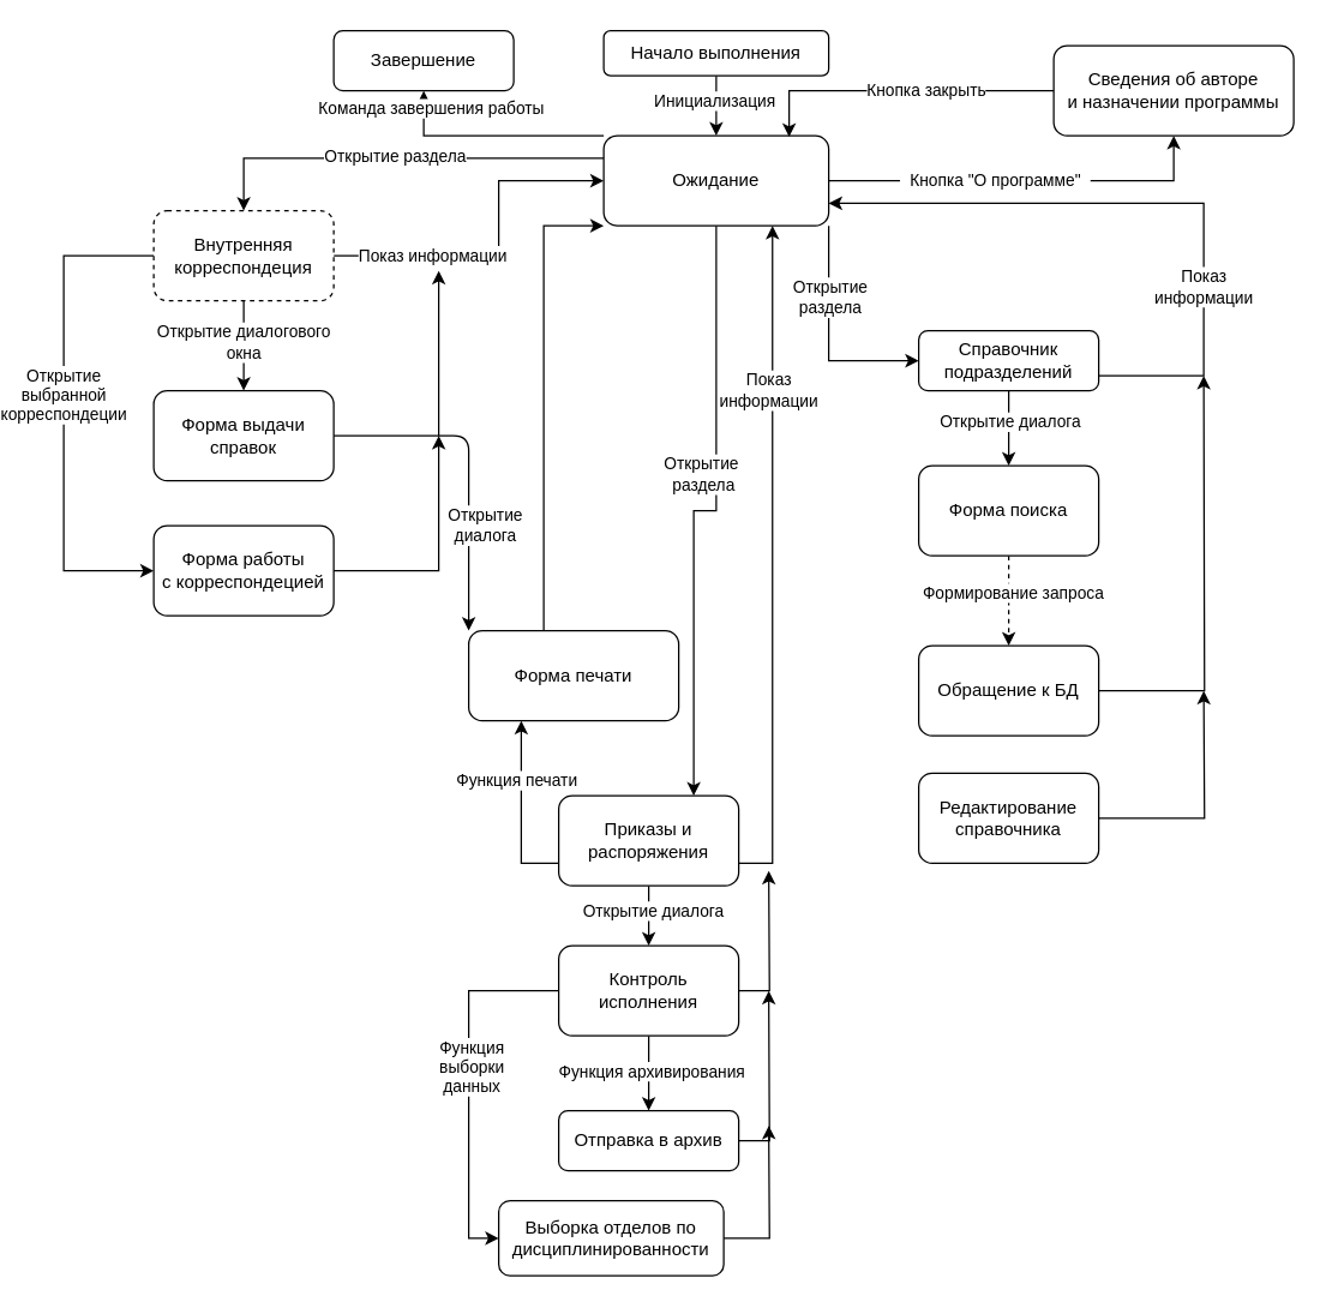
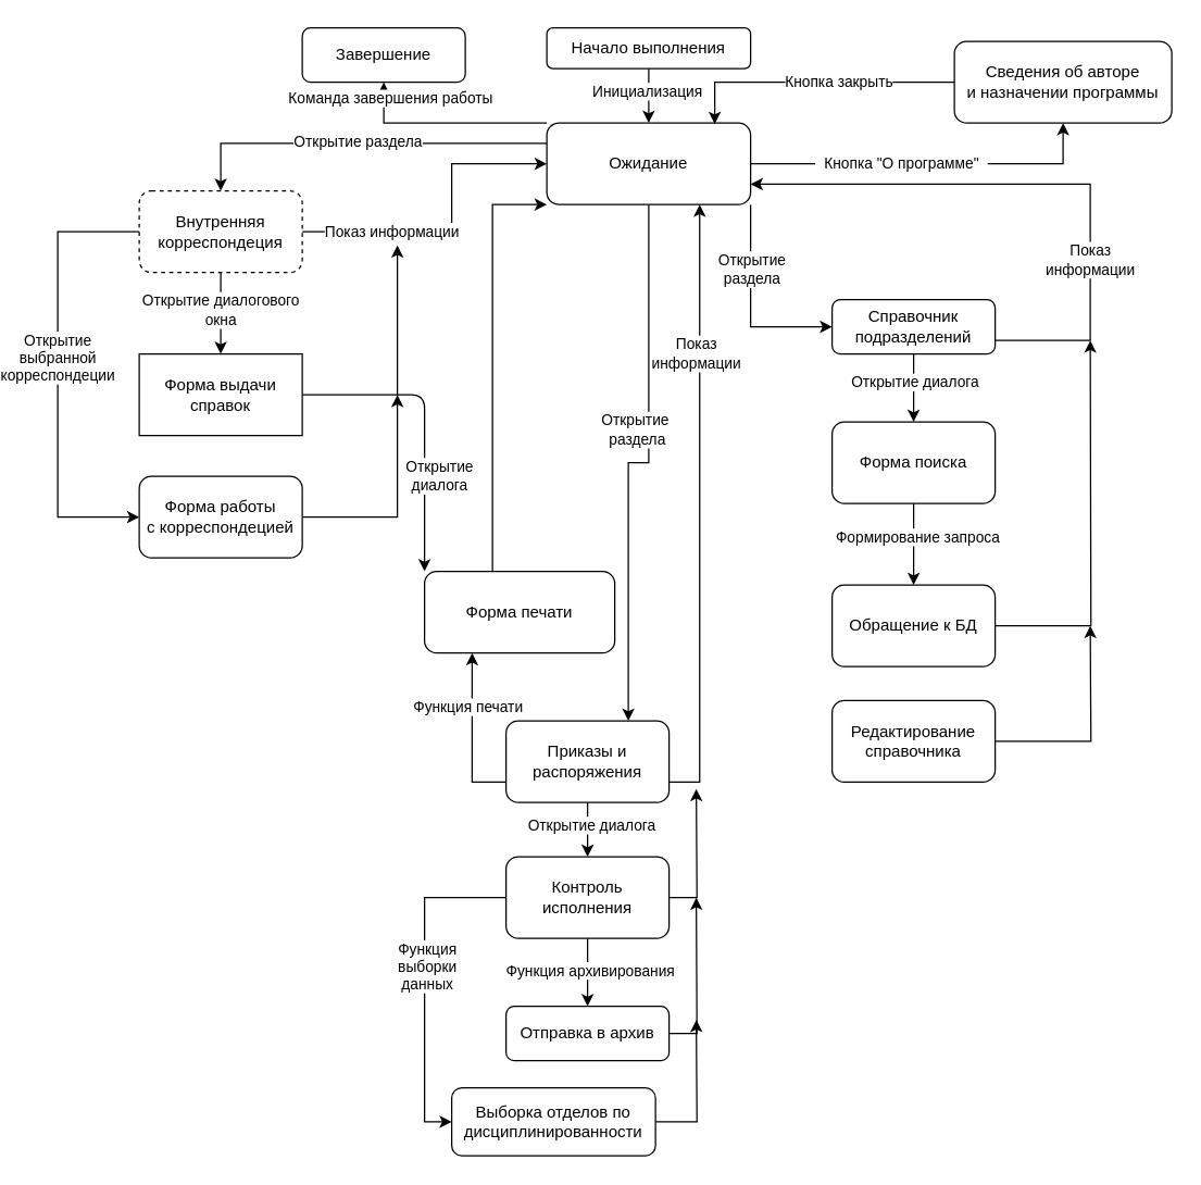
  <mxCell id="0" />
  <mxCell id="1" parent="0" />
  <mxCell id="2" style="edgeStyle=orthogonalEdgeStyle;rounded=0;orthogonalLoop=1;jettySize=auto;html=1;exitX=0.5;exitY=1;exitDx=0;exitDy=0;entryX=0.5;entryY=0;entryDx=0;entryDy=0;" edge="1" parent="1" source="4" target="15"><mxGeometry relative="1" as="geometry" /></mxCell>
  <mxCell id="3" value="Инициализация" style="edgeLabel;html=1;align=center;verticalAlign=middle;resizable=0;points=[];" vertex="1" connectable="0" parent="2"><mxGeometry x="-0.197" y="-2" relative="1" as="geometry"><mxPoint as="offset" /></mxGeometry></mxCell>
  <mxCell id="4" value="Начало выполнения" style="rounded=1;whiteSpace=wrap;html=1;" vertex="1" parent="1"><mxGeometry x="380" y="20" width="150" height="30" as="geometry" /></mxCell>
  <mxCell id="5" style="edgeStyle=orthogonalEdgeStyle;rounded=0;orthogonalLoop=1;jettySize=auto;html=1;exitX=0;exitY=0;exitDx=0;exitDy=0;" edge="1" parent="1" source="15" target="34"><mxGeometry relative="1" as="geometry"><Array as="points"><mxPoint x="260" y="90" /></Array></mxGeometry></mxCell>
  <mxCell id="6" value="Команда завершения работы" style="edgeLabel;html=1;align=center;verticalAlign=middle;resizable=0;points=[];" vertex="1" connectable="0" parent="5"><mxGeometry x="0.534" y="-1" relative="1" as="geometry"><mxPoint x="-1" y="-17.71" as="offset" /></mxGeometry></mxCell>
  <mxCell id="7" style="edgeStyle=orthogonalEdgeStyle;rounded=0;orthogonalLoop=1;jettySize=auto;html=1;exitX=1;exitY=0.5;exitDx=0;exitDy=0;entryX=0.5;entryY=1;entryDx=0;entryDy=0;" edge="1" parent="1" source="15" target="37"><mxGeometry relative="1" as="geometry" /></mxCell>
  <mxCell id="8" value="&amp;nbsp; Кнопка &quot;О программе&quot; &amp;nbsp;" style="edgeLabel;html=1;align=center;verticalAlign=middle;resizable=0;points=[];" vertex="1" connectable="0" parent="7"><mxGeometry x="-0.311" y="1" relative="1" as="geometry"><mxPoint x="20.59" y="0.98" as="offset" /></mxGeometry></mxCell>
  <mxCell id="9" style="edgeStyle=orthogonalEdgeStyle;rounded=0;orthogonalLoop=1;jettySize=auto;html=1;exitX=0;exitY=0.25;exitDx=0;exitDy=0;entryX=0.5;entryY=0;entryDx=0;entryDy=0;" edge="1" parent="1" source="15" target="22"><mxGeometry relative="1" as="geometry" /></mxCell>
  <mxCell id="10" value="Открытие раздела" style="edgeLabel;html=1;align=center;verticalAlign=middle;resizable=0;points=[];" vertex="1" connectable="0" parent="9"><mxGeometry x="0.017" y="-2" relative="1" as="geometry"><mxPoint as="offset" /></mxGeometry></mxCell>
  <mxCell id="11" style="edgeStyle=orthogonalEdgeStyle;rounded=0;orthogonalLoop=1;jettySize=auto;html=1;exitX=1;exitY=1;exitDx=0;exitDy=0;entryX=0;entryY=0.5;entryDx=0;entryDy=0;" edge="1" parent="1" source="15" target="27"><mxGeometry relative="1" as="geometry" /></mxCell>
  <mxCell id="12" value="Открытие&lt;br&gt;раздела" style="edgeLabel;html=1;align=center;verticalAlign=middle;resizable=0;points=[];" vertex="1" connectable="0" parent="11"><mxGeometry x="-0.373" relative="1" as="geometry"><mxPoint as="offset" /></mxGeometry></mxCell>
  <mxCell id="13" style="edgeStyle=orthogonalEdgeStyle;rounded=0;orthogonalLoop=1;jettySize=auto;html=1;exitX=0.5;exitY=1;exitDx=0;exitDy=0;entryX=0.75;entryY=0;entryDx=0;entryDy=0;" edge="1" parent="1" source="15" target="33"><mxGeometry relative="1" as="geometry" /></mxCell>
  <mxCell id="14" value="Открытие&lt;br&gt;&amp;nbsp;раздела" style="edgeLabel;html=1;align=center;verticalAlign=middle;resizable=0;points=[];" vertex="1" connectable="0" parent="13"><mxGeometry x="-0.385" y="3" relative="1" as="geometry"><mxPoint x="-14" y="44.12" as="offset" /></mxGeometry></mxCell>
  <mxCell id="15" value="Ожидание" style="rounded=1;whiteSpace=wrap;html=1;" vertex="1" parent="1"><mxGeometry x="380" y="90" width="150" height="60" as="geometry" /></mxCell>
  <mxCell id="16" style="edgeStyle=orthogonalEdgeStyle;rounded=0;orthogonalLoop=1;jettySize=auto;html=1;exitX=1;exitY=0.5;exitDx=0;exitDy=0;entryX=0;entryY=0.5;entryDx=0;entryDy=0;" edge="1" parent="1" source="22" target="15"><mxGeometry relative="1" as="geometry"><Array as="points"><mxPoint x="310" y="170" /><mxPoint x="310" y="120" /></Array></mxGeometry></mxCell>
  <mxCell id="17" value="Показ информации" style="edgeLabel;html=1;align=center;verticalAlign=middle;resizable=0;points=[];" vertex="1" connectable="0" parent="16"><mxGeometry x="-0.547" y="-1" relative="1" as="geometry"><mxPoint x="13.53" y="-1.03" as="offset" /></mxGeometry></mxCell>
  <mxCell id="18" style="edgeStyle=orthogonalEdgeStyle;rounded=0;orthogonalLoop=1;jettySize=auto;html=1;entryX=0.5;entryY=0;entryDx=0;entryDy=0;" edge="1" parent="1" source="22" target="39"><mxGeometry relative="1" as="geometry" /></mxCell>
  <mxCell id="19" value="Открытие диалогового&lt;br&gt;окна" style="edgeLabel;html=1;align=center;verticalAlign=middle;resizable=0;points=[];" vertex="1" connectable="0" parent="18"><mxGeometry x="-0.092" y="-1" relative="1" as="geometry"><mxPoint as="offset" /></mxGeometry></mxCell>
  <mxCell id="20" style="edgeStyle=orthogonalEdgeStyle;rounded=0;orthogonalLoop=1;jettySize=auto;html=1;exitX=0;exitY=0.5;exitDx=0;exitDy=0;entryX=0;entryY=0.5;entryDx=0;entryDy=0;" edge="1" parent="1" source="22" target="41"><mxGeometry relative="1" as="geometry"><Array as="points"><mxPoint x="20" y="170" /><mxPoint x="20" y="380" /></Array></mxGeometry></mxCell>
  <mxCell id="21" value="Открытие&lt;br&gt;выбранной&lt;br&gt;корреспондеции" style="edgeLabel;html=1;align=center;verticalAlign=middle;resizable=0;points=[];" vertex="1" connectable="0" parent="20"><mxGeometry x="-0.081" y="-1" relative="1" as="geometry"><mxPoint as="offset" /></mxGeometry></mxCell>
  <mxCell id="22" value="Внутренняя&lt;br&gt;корреспондеция" style="rounded=1;whiteSpace=wrap;html=1;dashed=1;" vertex="1" parent="1"><mxGeometry x="80" y="140" width="120" height="60" as="geometry" /></mxCell>
  <mxCell id="23" style="edgeStyle=orthogonalEdgeStyle;rounded=0;orthogonalLoop=1;jettySize=auto;html=1;entryX=1;entryY=0.75;entryDx=0;entryDy=0;" edge="1" parent="1" source="27" target="15"><mxGeometry relative="1" as="geometry"><Array as="points"><mxPoint x="780" y="250" /><mxPoint x="780" y="135" /></Array></mxGeometry></mxCell>
  <mxCell id="24" value="Показ&lt;br&gt;информации" style="edgeLabel;html=1;align=center;verticalAlign=middle;resizable=0;points=[];" vertex="1" connectable="0" parent="23"><mxGeometry x="-0.341" y="-2" relative="1" as="geometry"><mxPoint x="-2.06" y="13.41" as="offset" /></mxGeometry></mxCell>
  <mxCell id="25" style="edgeStyle=orthogonalEdgeStyle;rounded=0;orthogonalLoop=1;jettySize=auto;html=1;entryX=0.5;entryY=0;entryDx=0;entryDy=0;" edge="1" parent="1" source="27" target="48"><mxGeometry relative="1" as="geometry" /></mxCell>
  <mxCell id="26" value="Открытие диалога" style="edgeLabel;html=1;align=center;verticalAlign=middle;resizable=0;points=[];" vertex="1" connectable="0" parent="25"><mxGeometry x="-0.522" y="1" relative="1" as="geometry"><mxPoint x="-1" y="8.24" as="offset" /></mxGeometry></mxCell>
  <mxCell id="27" value="Справочник&lt;br&gt;подразделений" style="rounded=1;whiteSpace=wrap;html=1;" vertex="1" parent="1"><mxGeometry x="590" y="220" width="120" height="40" as="geometry" /></mxCell>
  <mxCell id="28" style="edgeStyle=orthogonalEdgeStyle;rounded=0;orthogonalLoop=1;jettySize=auto;html=1;entryX=0.75;entryY=1;entryDx=0;entryDy=0;" edge="1" parent="1" source="33" target="15"><mxGeometry relative="1" as="geometry"><mxPoint x="490" y="270" as="targetPoint" /><Array as="points"><mxPoint x="493" y="575" /></Array></mxGeometry></mxCell>
  <mxCell id="29" style="edgeStyle=orthogonalEdgeStyle;rounded=0;orthogonalLoop=1;jettySize=auto;html=1;entryX=0.5;entryY=0;entryDx=0;entryDy=0;" edge="1" parent="1" source="33" target="59"><mxGeometry relative="1" as="geometry" /></mxCell>
  <mxCell id="30" value="Открытие диалога" style="edgeLabel;html=1;align=center;verticalAlign=middle;resizable=0;points=[];" vertex="1" connectable="0" parent="29"><mxGeometry x="-0.191" y="2" relative="1" as="geometry"><mxPoint as="offset" /></mxGeometry></mxCell>
  <mxCell id="31" style="edgeStyle=orthogonalEdgeStyle;rounded=0;orthogonalLoop=1;jettySize=auto;html=1;entryX=0.25;entryY=1;entryDx=0;entryDy=0;" edge="1" parent="1" source="33" target="43"><mxGeometry relative="1" as="geometry"><Array as="points"><mxPoint x="325" y="575" /></Array></mxGeometry></mxCell>
  <mxCell id="32" value="Функция печати" style="edgeLabel;html=1;align=center;verticalAlign=middle;resizable=0;points=[];" vertex="1" connectable="0" parent="31"><mxGeometry x="0.356" y="4" relative="1" as="geometry"><mxPoint as="offset" /></mxGeometry></mxCell>
  <mxCell id="33" value="Приказы и распоряжения" style="rounded=1;whiteSpace=wrap;html=1;" vertex="1" parent="1"><mxGeometry x="350" y="530" width="120" height="60" as="geometry" /></mxCell>
  <mxCell id="34" value="Завершение" style="rounded=1;whiteSpace=wrap;html=1;" vertex="1" parent="1"><mxGeometry x="200" y="20" width="120" height="40" as="geometry" /></mxCell>
  <mxCell id="35" style="edgeStyle=orthogonalEdgeStyle;rounded=0;orthogonalLoop=1;jettySize=auto;html=1;entryX=0.824;entryY=0.013;entryDx=0;entryDy=0;entryPerimeter=0;" edge="1" parent="1" source="37" target="15"><mxGeometry relative="1" as="geometry" /></mxCell>
  <mxCell id="36" value="Кнопка закрыть" style="edgeLabel;html=1;align=center;verticalAlign=middle;resizable=0;points=[];" vertex="1" connectable="0" parent="35"><mxGeometry x="0.003" y="1" relative="1" as="geometry"><mxPoint x="18.24" y="-1.06" as="offset" /></mxGeometry></mxCell>
  <mxCell id="37" value="Сведения об авторе&lt;br&gt;и назначении программы" style="rounded=1;whiteSpace=wrap;html=1;" vertex="1" parent="1"><mxGeometry x="680" y="30" width="160" height="60" as="geometry" /></mxCell>
  <mxCell id="38" style="edgeStyle=orthogonalEdgeStyle;rounded=0;orthogonalLoop=1;jettySize=auto;html=1;" edge="1" parent="1" source="39"><mxGeometry relative="1" as="geometry"><mxPoint x="270" y="180" as="targetPoint" /><Array as="points"><mxPoint x="270" y="290" /><mxPoint x="270" y="190" /></Array></mxGeometry></mxCell>
- <mxCell id="39" value="Форма выдачи справок" style="rounded=1;whiteSpace=wrap;html=1;" vertex="1" parent="1"><mxGeometry x="80" y="260" width="120" height="60" as="geometry" /></mxCell>
+ <mxCell id="39" value="Форма выдачи справок" style="whiteSpace=wrap;html=1;rounded=0;" vertex="1" parent="1"><mxGeometry x="80" y="260" width="120" height="60" as="geometry" /></mxCell>
  <mxCell id="40" style="edgeStyle=orthogonalEdgeStyle;rounded=0;orthogonalLoop=1;jettySize=auto;html=1;exitX=1;exitY=0.5;exitDx=0;exitDy=0;" edge="1" parent="1" source="41"><mxGeometry relative="1" as="geometry"><mxPoint x="270" y="290" as="targetPoint" /><Array as="points"><mxPoint x="270" y="380" /><mxPoint x="270" y="290" /></Array></mxGeometry></mxCell>
  <mxCell id="41" value="Форма работы&lt;br&gt;с корреспондецией" style="rounded=1;whiteSpace=wrap;html=1;" vertex="1" parent="1"><mxGeometry x="80" y="350" width="120" height="60" as="geometry" /></mxCell>
  <mxCell id="42" style="edgeStyle=orthogonalEdgeStyle;rounded=0;orthogonalLoop=1;jettySize=auto;html=1;exitX=0.75;exitY=0;exitDx=0;exitDy=0;entryX=0;entryY=1;entryDx=0;entryDy=0;" edge="1" parent="1" source="43" target="15"><mxGeometry relative="1" as="geometry"><Array as="points"><mxPoint x="340" y="420" /><mxPoint x="340" y="150" /></Array></mxGeometry></mxCell>
  <mxCell id="43" value="Форма печати" style="rounded=1;whiteSpace=wrap;html=1;" vertex="1" parent="1"><mxGeometry x="290" y="420" width="140" height="60" as="geometry" /></mxCell>
  <mxCell id="44" value="" style="endArrow=classic;html=1;entryX=0;entryY=0;entryDx=0;entryDy=0;" edge="1" parent="1" target="43"><mxGeometry width="50" height="50" relative="1" as="geometry"><mxPoint x="270" y="290" as="sourcePoint" /><mxPoint x="330" y="290" as="targetPoint" /><Array as="points"><mxPoint x="290" y="290" /></Array></mxGeometry></mxCell>
  <mxCell id="45" value="Открытие&lt;br&gt;диалога" style="edgeLabel;html=1;align=center;verticalAlign=middle;resizable=0;points=[];" vertex="1" connectable="0" parent="44"><mxGeometry x="0.187" y="1" relative="1" as="geometry"><mxPoint x="9" y="-9.41" as="offset" /></mxGeometry></mxCell>
- <mxCell id="46" style="edgeStyle=orthogonalEdgeStyle;rounded=0;orthogonalLoop=1;jettySize=auto;html=1;entryX=0.5;entryY=0;entryDx=0;entryDy=0;dashed=1;" edge="1" parent="1" source="48" target="50"><mxGeometry relative="1" as="geometry" /></mxCell>
+ <mxCell id="46" style="edgeStyle=orthogonalEdgeStyle;rounded=0;orthogonalLoop=1;jettySize=auto;html=1;entryX=0.5;entryY=0;entryDx=0;entryDy=0;" edge="1" parent="1" source="48" target="50"><mxGeometry relative="1" as="geometry" /></mxCell>
  <mxCell id="47" value="Формирование запроса" style="edgeLabel;html=1;align=center;verticalAlign=middle;resizable=0;points=[];" vertex="1" connectable="0" parent="46"><mxGeometry x="-0.19" y="2" relative="1" as="geometry"><mxPoint as="offset" /></mxGeometry></mxCell>
  <mxCell id="48" value="Форма поиска" style="rounded=1;whiteSpace=wrap;html=1;" vertex="1" parent="1"><mxGeometry x="590" y="310" width="120" height="60" as="geometry" /></mxCell>
  <mxCell id="49" style="edgeStyle=orthogonalEdgeStyle;rounded=0;orthogonalLoop=1;jettySize=auto;html=1;" edge="1" parent="1" source="50"><mxGeometry relative="1" as="geometry"><mxPoint x="780" y="250" as="targetPoint" /></mxGeometry></mxCell>
  <mxCell id="50" value="Обращение к БД" style="rounded=1;whiteSpace=wrap;html=1;" vertex="1" parent="1"><mxGeometry x="590" y="430" width="120" height="60" as="geometry" /></mxCell>
  <mxCell id="51" style="edgeStyle=orthogonalEdgeStyle;rounded=0;orthogonalLoop=1;jettySize=auto;html=1;" edge="1" parent="1" source="52"><mxGeometry relative="1" as="geometry"><mxPoint x="780" y="460" as="targetPoint" /></mxGeometry></mxCell>
  <mxCell id="52" value="Редактирование справочника" style="rounded=1;whiteSpace=wrap;html=1;" vertex="1" parent="1"><mxGeometry x="590" y="515" width="120" height="60" as="geometry" /></mxCell>
  <mxCell id="53" value="Показ&lt;br&gt;информации" style="edgeLabel;html=1;align=center;verticalAlign=middle;resizable=0;points=[];" vertex="1" connectable="0" parent="1"><mxGeometry x="489.999" y="259.998" as="geometry" /></mxCell>
  <mxCell id="54" style="edgeStyle=orthogonalEdgeStyle;rounded=0;orthogonalLoop=1;jettySize=auto;html=1;" edge="1" parent="1" source="59"><mxGeometry relative="1" as="geometry"><mxPoint x="490" y="580" as="targetPoint" /></mxGeometry></mxCell>
  <mxCell id="55" style="edgeStyle=orthogonalEdgeStyle;rounded=0;orthogonalLoop=1;jettySize=auto;html=1;" edge="1" parent="1" source="59" target="61"><mxGeometry relative="1" as="geometry" /></mxCell>
  <mxCell id="56" value="Функция архивирования" style="edgeLabel;html=1;align=center;verticalAlign=middle;resizable=0;points=[];" vertex="1" connectable="0" parent="55"><mxGeometry x="-0.099" y="1" relative="1" as="geometry"><mxPoint as="offset" /></mxGeometry></mxCell>
  <mxCell id="57" style="edgeStyle=orthogonalEdgeStyle;rounded=0;orthogonalLoop=1;jettySize=auto;html=1;exitX=0;exitY=0.5;exitDx=0;exitDy=0;entryX=0;entryY=0.5;entryDx=0;entryDy=0;" edge="1" parent="1" source="59" target="63"><mxGeometry relative="1" as="geometry" /></mxCell>
  <mxCell id="58" value="Функция&lt;br&gt;выборки&lt;br&gt;данных" style="edgeLabel;html=1;align=center;verticalAlign=middle;resizable=0;points=[];" vertex="1" connectable="0" parent="57"><mxGeometry x="-0.101" y="1" relative="1" as="geometry"><mxPoint as="offset" /></mxGeometry></mxCell>
  <mxCell id="59" value="Контроль исполнения" style="rounded=1;whiteSpace=wrap;html=1;" vertex="1" parent="1"><mxGeometry x="350" y="630" width="120" height="60" as="geometry" /></mxCell>
  <mxCell id="60" style="edgeStyle=orthogonalEdgeStyle;rounded=0;orthogonalLoop=1;jettySize=auto;html=1;" edge="1" parent="1" source="61"><mxGeometry relative="1" as="geometry"><mxPoint x="490" y="660" as="targetPoint" /></mxGeometry></mxCell>
  <mxCell id="61" value="Отправка в архив" style="rounded=1;whiteSpace=wrap;html=1;" vertex="1" parent="1"><mxGeometry x="350" y="740" width="120" height="40" as="geometry" /></mxCell>
  <mxCell id="62" style="edgeStyle=orthogonalEdgeStyle;rounded=0;orthogonalLoop=1;jettySize=auto;html=1;" edge="1" parent="1" source="63"><mxGeometry relative="1" as="geometry"><mxPoint x="490" y="750" as="targetPoint" /></mxGeometry></mxCell>
  <mxCell id="63" value="Выборка отделов по дисциплинированности" style="rounded=1;whiteSpace=wrap;html=1;" vertex="1" parent="1"><mxGeometry x="310" y="800" width="150" height="50" as="geometry" /></mxCell>
